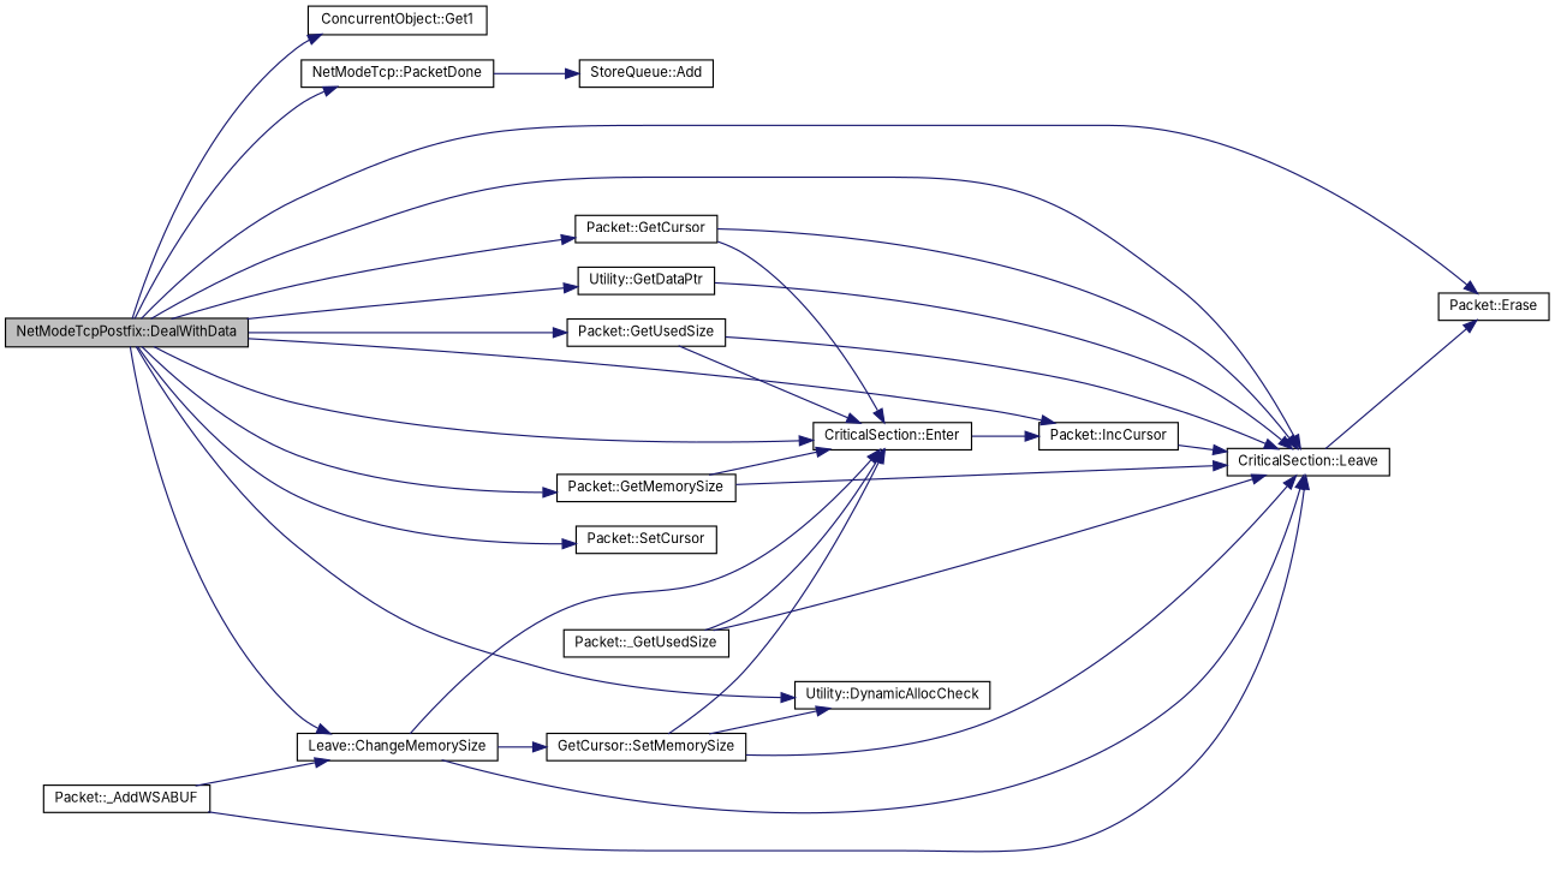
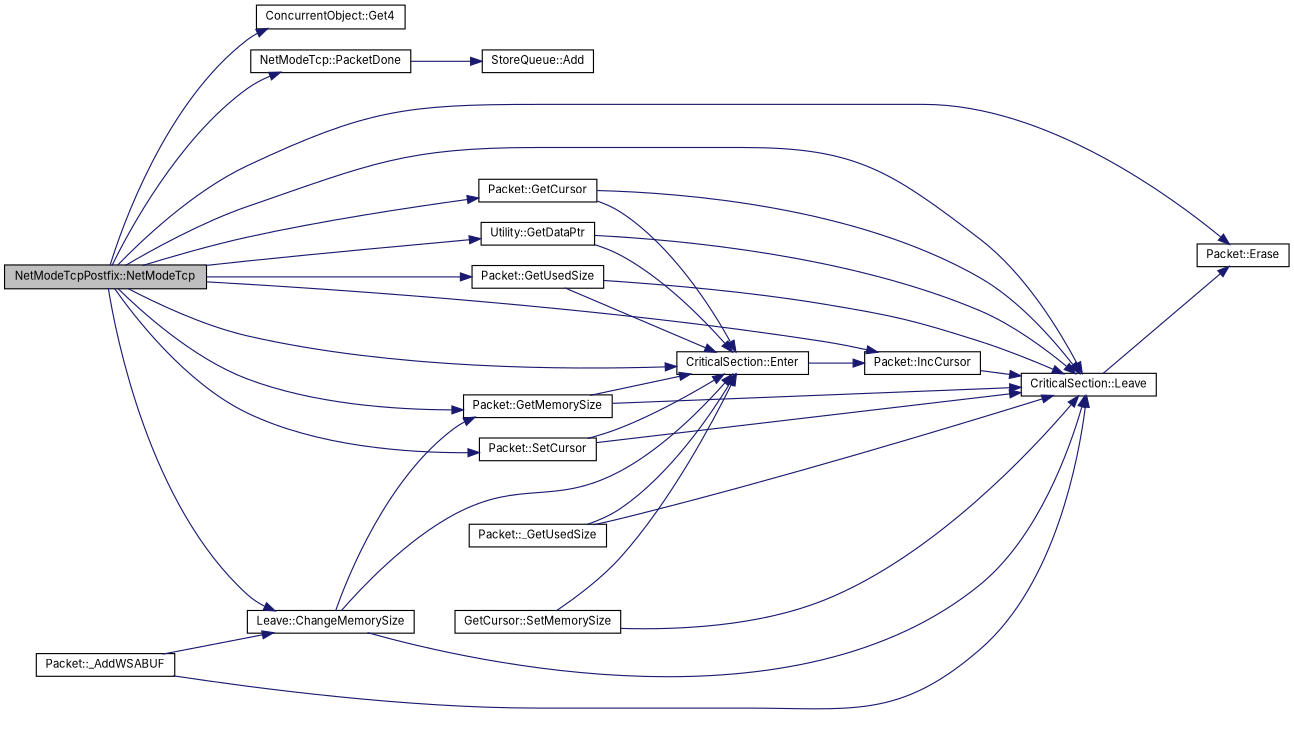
  digraph {
    fontname=Inter
    rankdir=LR
    node [color=black fillcolor=white fontname=Inter fontsize=10 shape=record style=filled]
    edge [color=midnightblue fontname=Inter fontsize=10 labelfontname=FreeSans labelfontsize=10 style=solid]
-   n1 [fillcolor=grey75 fontcolor=black height=0.2 label="NetModeTcpPostfix::DealWithData" width=0.4]
+   n1 [fillcolor=grey75 fontcolor=black height=0.2 label="NetModeTcpPostfix::NetModeTcp" width=0.4]
    n2 [height=0.2 label="Leave::ChangeMemorySize" width=0.4]
    n3 [height=0.2 label="CriticalSection::Enter" width=0.4]
    n4 [height=0.2 label="CriticalSection::Leave" width=0.4]
-   n5 [height=0.2 label="Utility::DynamicAllocCheck" width=0.4]
    n6 [height=0.2 label="Packet::Erase" width=0.4]
-   n7 [height=0.2 label="ConcurrentObject::Get1" width=0.4]
+   n7 [height=0.2 label="ConcurrentObject::Get4" width=0.4]
    n8 [height=0.2 label="Packet::GetCursor" width=0.4]
    n9 [height=0.2 label="Utility::GetDataPtr" width=0.4]
    n10 [height=0.2 label="Packet::GetMemorySize" width=0.4]
    n11 [height=0.2 label="Packet::GetUsedSize" width=0.4]
    n12 [height=0.2 label="Packet::IncCursor" width=0.4]
    n13 [height=0.2 label="NetModeTcp::PacketDone" width=0.4]
    n14 [height=0.2 label="Packet::SetCursor" width=0.4]
    n15 [height=0.2 label="GetCursor::SetMemorySize" width=0.4]
    n16 [height=0.2 label="StoreQueue::Add" width=0.4]
    n17 [height=0.2 label="Packet::_AddWSABUF" width=0.4]
    n18 [height=0.2 label="Packet::_GetUsedSize" width=0.4]
    n1 -> n2
    n1 -> n3
    n1 -> n4
-   n1 -> n5
    n1 -> n6
    n1 -> n7
    n1 -> n8
    n1 -> n9
    n1 -> n10
    n1 -> n11
    n1 -> n12
    n1 -> n13
    n1 -> n14
    n2 -> n3
    n2 -> n4
-   n2 -> n15
+   n2 -> n10
    n3 -> n12
    n4 -> n6
    n8 -> n3
    n8 -> n4
+   n9 -> n3
    n9 -> n4
    n10 -> n3
    n10 -> n4
    n11 -> n3
    n11 -> n4
    n12 -> n4
    n13 -> n16
+   n14 -> n3
+   n14 -> n4
    n15 -> n3
    n15 -> n4
-   n15 -> n5
    n17 -> n2
    n17 -> n4
    n18 -> n3
    n18 -> n4
  }
